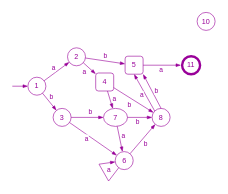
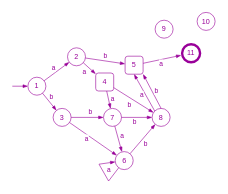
  <mxCell id="0" />
  <mxCell id="1" parent="0" />
  <mxCell id="2" value="1" style="ellipse;whiteSpace=wrap;html=1;fontColor=#990099;strokeColor=#990099;strokeWidth=1;perimeterSpacing=0;" vertex="1" parent="1"><mxGeometry x="46" y="128" width="30" height="30" as="geometry" /></mxCell>
  <mxCell id="3" value="2" style="ellipse;whiteSpace=wrap;html=1;fontColor=#990099;strokeColor=#990099;strokeWidth=1;perimeterSpacing=0;" vertex="1" parent="1"><mxGeometry x="112" y="79" width="30" height="30" as="geometry" /></mxCell>
  <mxCell id="4" value="3" style="ellipse;whiteSpace=wrap;html=1;fontColor=#990099;strokeColor=#990099;strokeWidth=1;perimeterSpacing=0;" vertex="1" parent="1"><mxGeometry x="88" y="180" width="30" height="30" as="geometry" /></mxCell>
  <mxCell id="5" value="4" style="whiteSpace=wrap;html=1;fontColor=#990099;strokeColor=#990099;strokeWidth=1;perimeterSpacing=0;rounded=1;" vertex="1" parent="1"><mxGeometry x="159" y="121" width="30" height="30" as="geometry" /></mxCell>
  <mxCell id="6" value="5" style="whiteSpace=wrap;html=1;fontColor=#990099;strokeColor=#990099;strokeWidth=1;perimeterSpacing=0;rounded=1;" vertex="1" parent="1"><mxGeometry x="208" y="93" width="30" height="30" as="geometry" /></mxCell>
  <mxCell id="7" value="6" style="ellipse;whiteSpace=wrap;html=1;fontColor=#990099;strokeColor=#990099;strokeWidth=1;perimeterSpacing=0;" vertex="1" parent="1"><mxGeometry x="191.5" y="252" width="30" height="30" as="geometry" /></mxCell>
- <mxCell id="8" value="7" style="ellipse;whiteSpace=wrap;html=1;fontColor=#990099;strokeColor=#990099;strokeWidth=1;perimeterSpacing=0;" vertex="1" parent="1"><mxGeometry x="172" y="180" width="40" height="30" as="geometry" /></mxCell>
+ <mxCell id="8" value="7" style="ellipse;whiteSpace=wrap;html=1;fontColor=#990099;strokeColor=#990099;strokeWidth=1;perimeterSpacing=0;" vertex="1" parent="1"><mxGeometry x="172" y="180" width="30" height="30" as="geometry" /></mxCell>
  <mxCell id="9" value="8" style="ellipse;whiteSpace=wrap;html=1;fontColor=#990099;strokeColor=#990099;strokeWidth=1;perimeterSpacing=0;" vertex="1" parent="1"><mxGeometry x="253" y="180" width="30" height="30" as="geometry" /></mxCell>
- <mxCell id="10" value="11" style="ellipse;whiteSpace=wrap;html=1;fontColor=#990099;strokeColor=#990099;strokeWidth=4;perimeterSpacing=2;" vertex="1" parent="1"><mxGeometry x="303" y="93" width="30" height="30" as="geometry" /></mxCell>
+ <mxCell id="10" value="11" style="ellipse;whiteSpace=wrap;html=1;fontColor=#990099;strokeColor=#990099;strokeWidth=4;perimeterSpacing=2;" vertex="1" parent="1"><mxGeometry x="303" y="73" width="30" height="30" as="geometry" /></mxCell>
  <mxCell id="11" style="edgeStyle=none;shape=connector;rounded=0;orthogonalLoop=1;jettySize=auto;html=1;labelBackgroundColor=none;strokeColor=#990099;align=center;verticalAlign=middle;fontFamily=Helvetica;fontSize=11;fontColor=#990099;endArrow=blockThin;endFill=1;" edge="1" parent="1" target="2"><mxGeometry relative="1" as="geometry"><mxPoint x="20" y="143" as="sourcePoint" /><mxPoint x="25" y="148.39" as="targetPoint" /></mxGeometry></mxCell>
  <mxCell id="12" style="edgeStyle=none;shape=connector;rounded=0;orthogonalLoop=1;jettySize=auto;html=1;labelBackgroundColor=none;strokeColor=#990099;align=center;verticalAlign=middle;fontFamily=Helvetica;fontSize=11;fontColor=#990099;endArrow=blockThin;endFill=1;" edge="1" parent="1" source="2" target="3"><mxGeometry relative="1" as="geometry"><mxPoint x="89" y="109" as="sourcePoint" /><mxPoint x="69" y="87" as="targetPoint" /></mxGeometry></mxCell>
  <mxCell id="13" value="a" style="edgeLabel;html=1;align=center;verticalAlign=middle;resizable=0;points=[];fontSize=11;fontFamily=Helvetica;fontColor=#990099;labelBackgroundColor=default;" vertex="1" connectable="0" parent="12"><mxGeometry x="0.063" y="-1" relative="1" as="geometry"><mxPoint x="-8" y="-6" as="offset" /></mxGeometry></mxCell>
  <mxCell id="14" style="edgeStyle=none;shape=connector;rounded=0;orthogonalLoop=1;jettySize=auto;html=1;labelBackgroundColor=none;strokeColor=#990099;align=center;verticalAlign=middle;fontFamily=Helvetica;fontSize=11;fontColor=#990099;endArrow=blockThin;endFill=1;" edge="1" parent="1" source="2" target="4"><mxGeometry relative="1" as="geometry"><mxPoint x="112" y="210" as="sourcePoint" /><mxPoint x="93" y="188" as="targetPoint" /></mxGeometry></mxCell>
  <mxCell id="15" value="b" style="edgeLabel;html=1;align=center;verticalAlign=middle;resizable=0;points=[];fontSize=11;fontFamily=Helvetica;fontColor=#990099;labelBackgroundColor=default;" vertex="1" connectable="0" parent="14"><mxGeometry x="0.063" y="-1" relative="1" as="geometry"><mxPoint x="2" y="-11" as="offset" /></mxGeometry></mxCell>
  <mxCell id="16" style="edgeStyle=none;shape=connector;rounded=0;orthogonalLoop=1;jettySize=auto;html=1;labelBackgroundColor=none;strokeColor=#990099;align=center;verticalAlign=middle;fontFamily=Helvetica;fontSize=11;fontColor=#990099;endArrow=blockThin;endFill=1;" edge="1" parent="1" source="3" target="5"><mxGeometry relative="1" as="geometry"><mxPoint x="74" y="62" as="sourcePoint" /><mxPoint x="54" y="40" as="targetPoint" /></mxGeometry></mxCell>
  <mxCell id="17" value="a" style="edgeLabel;html=1;align=center;verticalAlign=middle;resizable=0;points=[];fontSize=11;fontFamily=Helvetica;fontColor=#990099;labelBackgroundColor=default;" vertex="1" connectable="0" parent="16"><mxGeometry x="0.063" y="-1" relative="1" as="geometry"><mxPoint x="-9" y="4" as="offset" /></mxGeometry></mxCell>
  <mxCell id="18" style="edgeStyle=none;shape=connector;rounded=0;orthogonalLoop=1;jettySize=auto;html=1;labelBackgroundColor=none;strokeColor=#990099;align=center;verticalAlign=middle;fontFamily=Helvetica;fontSize=11;fontColor=#990099;endArrow=blockThin;endFill=1;" edge="1" parent="1" source="3" target="6"><mxGeometry relative="1" as="geometry"><mxPoint x="79" y="83" as="sourcePoint" /><mxPoint x="60" y="61" as="targetPoint" /></mxGeometry></mxCell>
  <mxCell id="19" value="b" style="edgeLabel;html=1;align=center;verticalAlign=middle;resizable=0;points=[];fontSize=11;fontFamily=Helvetica;fontColor=#990099;labelBackgroundColor=default;" vertex="1" connectable="0" parent="18"><mxGeometry x="0.063" y="-1" relative="1" as="geometry"><mxPoint x="-3" y="-11" as="offset" /></mxGeometry></mxCell>
  <mxCell id="20" style="edgeStyle=none;shape=connector;rounded=0;orthogonalLoop=1;jettySize=auto;html=1;labelBackgroundColor=none;strokeColor=#990099;align=center;verticalAlign=middle;fontFamily=Helvetica;fontSize=11;fontColor=#990099;endArrow=blockThin;endFill=1;" edge="1" parent="1" source="4" target="7"><mxGeometry relative="1" as="geometry"><mxPoint x="228" y="217" as="sourcePoint" /><mxPoint x="208" y="195" as="targetPoint" /></mxGeometry></mxCell>
  <mxCell id="21" value="a" style="edgeLabel;html=1;align=center;verticalAlign=middle;resizable=0;points=[];fontSize=11;fontFamily=Helvetica;fontColor=#990099;labelBackgroundColor=default;" vertex="1" connectable="0" parent="20"><mxGeometry x="0.063" y="-1" relative="1" as="geometry"><mxPoint x="-13" y="-4" as="offset" /></mxGeometry></mxCell>
  <mxCell id="22" style="edgeStyle=none;shape=connector;rounded=0;orthogonalLoop=1;jettySize=auto;html=1;labelBackgroundColor=none;strokeColor=#990099;align=center;verticalAlign=middle;fontFamily=Helvetica;fontSize=11;fontColor=#990099;endArrow=blockThin;endFill=1;" edge="1" parent="1" source="5" target="8"><mxGeometry relative="1" as="geometry"><mxPoint x="87" y="55.52" as="sourcePoint" /><mxPoint x="67" y="33.52" as="targetPoint" /></mxGeometry></mxCell>
  <mxCell id="23" value="a" style="edgeLabel;html=1;align=center;verticalAlign=middle;resizable=0;points=[];fontSize=11;fontFamily=Helvetica;fontColor=#990099;labelBackgroundColor=default;" vertex="1" connectable="0" parent="22"><mxGeometry x="0.063" y="-1" relative="1" as="geometry"><mxPoint x="7" y="-3" as="offset" /></mxGeometry></mxCell>
  <mxCell id="24" style="edgeStyle=none;shape=connector;rounded=0;orthogonalLoop=1;jettySize=auto;html=1;labelBackgroundColor=none;strokeColor=#990099;align=center;verticalAlign=middle;fontFamily=Helvetica;fontSize=11;fontColor=#990099;endArrow=blockThin;endFill=1;" edge="1" parent="1" source="5" target="9"><mxGeometry relative="1" as="geometry"><mxPoint x="309" y="162.24" as="sourcePoint" /><mxPoint x="290" y="140.24" as="targetPoint" /></mxGeometry></mxCell>
  <mxCell id="25" value="b" style="edgeLabel;html=1;align=center;verticalAlign=middle;resizable=0;points=[];fontSize=11;fontFamily=Helvetica;fontColor=#990099;labelBackgroundColor=default;" vertex="1" connectable="0" parent="24"><mxGeometry x="0.063" y="-1" relative="1" as="geometry"><mxPoint x="-10" y="5" as="offset" /></mxGeometry></mxCell>
  <mxCell id="26" style="edgeStyle=none;shape=connector;rounded=0;orthogonalLoop=1;jettySize=auto;html=1;labelBackgroundColor=none;strokeColor=#990099;align=center;verticalAlign=middle;fontFamily=Helvetica;fontSize=11;fontColor=#990099;endArrow=blockThin;endFill=1;" edge="1" parent="1" source="6" target="10"><mxGeometry relative="1" as="geometry"><mxPoint x="269" y="206" as="sourcePoint" /><mxPoint x="249" y="184" as="targetPoint" /></mxGeometry></mxCell>
  <mxCell id="27" value="a" style="edgeLabel;html=1;align=center;verticalAlign=middle;resizable=0;points=[];fontSize=11;fontFamily=Helvetica;fontColor=#990099;labelBackgroundColor=default;" vertex="1" connectable="0" parent="26"><mxGeometry x="0.063" y="-1" relative="1" as="geometry"><mxPoint x="-4" y="6" as="offset" /></mxGeometry></mxCell>
  <mxCell id="28" style="edgeStyle=none;shape=connector;rounded=0;orthogonalLoop=1;jettySize=auto;html=1;labelBackgroundColor=none;strokeColor=#990099;align=center;verticalAlign=middle;fontFamily=Helvetica;fontSize=11;fontColor=#990099;endArrow=blockThin;endFill=1;" edge="1" parent="1" source="7" target="7"><mxGeometry relative="1" as="geometry"><mxPoint x="144.49" y="285" as="sourcePoint" /><mxPoint x="158.49" y="285" as="targetPoint" /><Array as="points"><mxPoint x="180.5" y="301" /><mxPoint x="164.5" y="273" /></Array></mxGeometry></mxCell>
  <mxCell id="29" value="a" style="edgeLabel;html=1;align=center;verticalAlign=middle;resizable=0;points=[];fontSize=11;fontFamily=Helvetica;fontColor=#990099;" vertex="1" connectable="0" parent="28"><mxGeometry x="-0.107" y="2" relative="1" as="geometry"><mxPoint x="7" y="-10" as="offset" /></mxGeometry></mxCell>
  <mxCell id="30" style="edgeStyle=none;shape=connector;rounded=0;orthogonalLoop=1;jettySize=auto;html=1;labelBackgroundColor=none;strokeColor=#990099;align=center;verticalAlign=middle;fontFamily=Helvetica;fontSize=11;fontColor=#990099;endArrow=blockThin;endFill=1;" edge="1" parent="1" source="7" target="9"><mxGeometry relative="1" as="geometry"><mxPoint x="245.43" y="272.9" as="sourcePoint" /><mxPoint x="298.43" y="287.9" as="targetPoint" /></mxGeometry></mxCell>
  <mxCell id="31" value="b" style="edgeLabel;html=1;align=center;verticalAlign=middle;resizable=0;points=[];fontSize=11;fontFamily=Helvetica;fontColor=#990099;labelBackgroundColor=default;" vertex="1" connectable="0" parent="30"><mxGeometry x="0.063" y="-1" relative="1" as="geometry"><mxPoint x="2" y="8" as="offset" /></mxGeometry></mxCell>
  <mxCell id="32" style="edgeStyle=none;shape=connector;rounded=0;orthogonalLoop=1;jettySize=auto;html=1;labelBackgroundColor=none;strokeColor=#990099;align=center;verticalAlign=middle;fontFamily=Helvetica;fontSize=11;fontColor=#990099;endArrow=blockThin;endFill=1;" edge="1" parent="1" source="8" target="7"><mxGeometry relative="1" as="geometry"><mxPoint x="184" y="186" as="sourcePoint" /><mxPoint x="164" y="164" as="targetPoint" /></mxGeometry></mxCell>
  <mxCell id="33" value="a" style="edgeLabel;html=1;align=center;verticalAlign=middle;resizable=0;points=[];fontSize=11;fontFamily=Helvetica;fontColor=#990099;labelBackgroundColor=default;" vertex="1" connectable="0" parent="32"><mxGeometry x="0.063" y="-1" relative="1" as="geometry"><mxPoint x="6" y="-8" as="offset" /></mxGeometry></mxCell>
  <mxCell id="34" style="edgeStyle=none;shape=connector;rounded=0;orthogonalLoop=1;jettySize=auto;html=1;labelBackgroundColor=none;strokeColor=#990099;align=center;verticalAlign=middle;fontFamily=Helvetica;fontSize=11;fontColor=#990099;endArrow=blockThin;endFill=1;" edge="1" parent="1" source="8" target="9"><mxGeometry relative="1" as="geometry"><mxPoint x="345" y="232" as="sourcePoint" /><mxPoint x="326" y="210" as="targetPoint" /></mxGeometry></mxCell>
  <mxCell id="35" value="b" style="edgeLabel;html=1;align=center;verticalAlign=middle;resizable=0;points=[];fontSize=11;fontFamily=Helvetica;fontColor=#990099;labelBackgroundColor=default;" vertex="1" connectable="0" parent="34"><mxGeometry x="0.063" y="-1" relative="1" as="geometry"><mxPoint x="-6" y="6" as="offset" /></mxGeometry></mxCell>
  <mxCell id="36" style="edgeStyle=none;shape=connector;rounded=0;orthogonalLoop=1;jettySize=auto;html=1;labelBackgroundColor=none;strokeColor=#990099;align=center;verticalAlign=middle;fontFamily=Helvetica;fontSize=11;fontColor=#990099;endArrow=blockThin;endFill=1;exitX=0.5;exitY=0;exitDx=0;exitDy=0;entryX=1;entryY=1;entryDx=0;entryDy=0;" edge="1" parent="1" source="9" target="6"><mxGeometry relative="1" as="geometry"><mxPoint x="319" y="166" as="sourcePoint" /><mxPoint x="300" y="144" as="targetPoint" /></mxGeometry></mxCell>
  <mxCell id="37" value="b" style="edgeLabel;html=1;align=center;verticalAlign=middle;resizable=0;points=[];fontSize=11;fontFamily=Helvetica;fontColor=#990099;labelBackgroundColor=default;" vertex="1" connectable="0" parent="36"><mxGeometry x="0.063" y="-1" relative="1" as="geometry"><mxPoint x="6" y="1" as="offset" /></mxGeometry></mxCell>
  <mxCell id="38" style="edgeStyle=none;shape=connector;rounded=0;orthogonalLoop=1;jettySize=auto;html=1;labelBackgroundColor=none;strokeColor=#990099;align=center;verticalAlign=middle;fontFamily=Helvetica;fontSize=11;fontColor=#990099;endArrow=blockThin;endFill=1;exitX=0;exitY=0;exitDx=0;exitDy=0;entryX=0.5;entryY=1;entryDx=0;entryDy=0;" edge="1" parent="1" source="9" target="6"><mxGeometry relative="1" as="geometry"><mxPoint x="283" y="171.52" as="sourcePoint" /><mxPoint x="263" y="149.52" as="targetPoint" /></mxGeometry></mxCell>
  <mxCell id="39" value="a" style="edgeLabel;html=1;align=center;verticalAlign=middle;resizable=0;points=[];fontSize=11;fontFamily=Helvetica;fontColor=#990099;labelBackgroundColor=default;" vertex="1" connectable="0" parent="38"><mxGeometry x="0.063" y="-1" relative="1" as="geometry"><mxPoint x="-5" y="6" as="offset" /></mxGeometry></mxCell>
+ <mxCell id="40" value="9" style="ellipse;whiteSpace=wrap;html=1;fontColor=#990099;strokeColor=#990099;strokeWidth=1;perimeterSpacing=0;" vertex="1" parent="1"><mxGeometry x="258" y="33" width="30" height="30" as="geometry" /></mxCell>
  <mxCell id="41" value="10" style="ellipse;whiteSpace=wrap;html=1;fontColor=#990099;strokeColor=#990099;strokeWidth=1;perimeterSpacing=0;" vertex="1" parent="1"><mxGeometry x="328" y="20" width="30" height="30" as="geometry" /></mxCell>
  <mxCell id="42" style="edgeStyle=none;shape=connector;rounded=0;orthogonalLoop=1;jettySize=auto;html=1;labelBackgroundColor=none;strokeColor=#990099;align=center;verticalAlign=middle;fontFamily=Helvetica;fontSize=11;fontColor=#990099;endArrow=blockThin;endFill=1;" edge="1" parent="1" source="4" target="8"><mxGeometry relative="1" as="geometry"><mxPoint x="70" y="155" as="sourcePoint" /><mxPoint x="59" y="232" as="targetPoint" /></mxGeometry></mxCell>
  <mxCell id="43" value="b" style="edgeLabel;html=1;align=center;verticalAlign=middle;resizable=0;points=[];fontSize=11;fontFamily=Helvetica;fontColor=#990099;labelBackgroundColor=default;" vertex="1" connectable="0" parent="42"><mxGeometry x="0.063" y="-1" relative="1" as="geometry"><mxPoint x="2" y="-11" as="offset" /></mxGeometry></mxCell>
